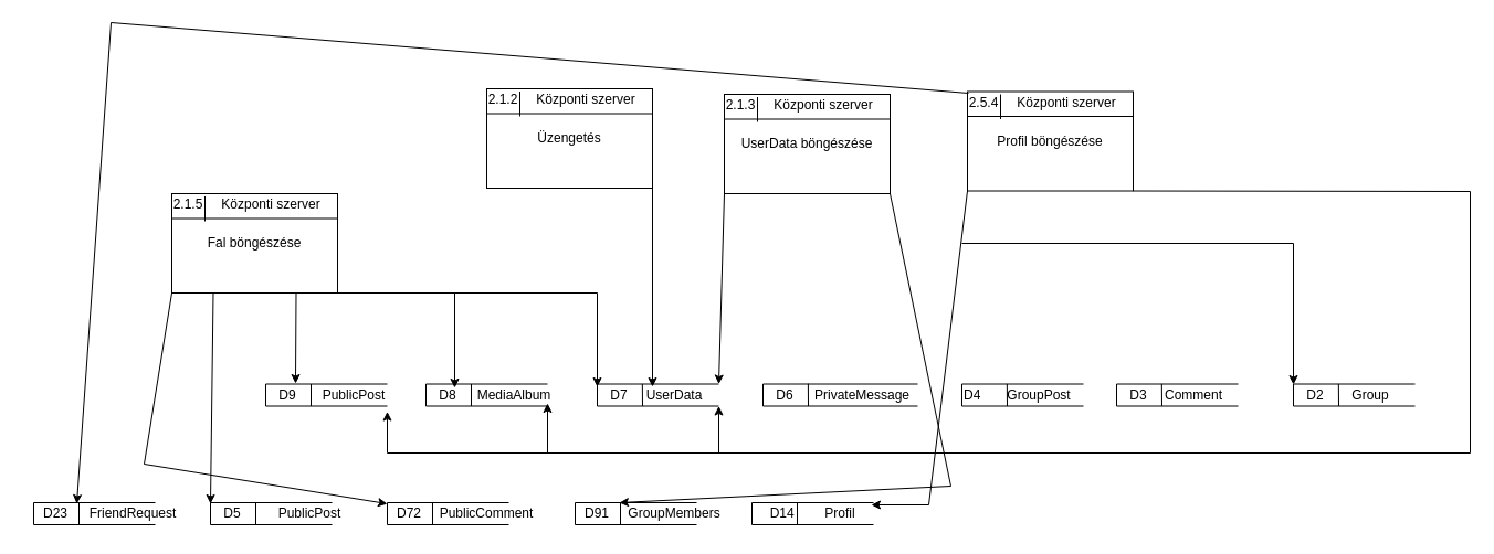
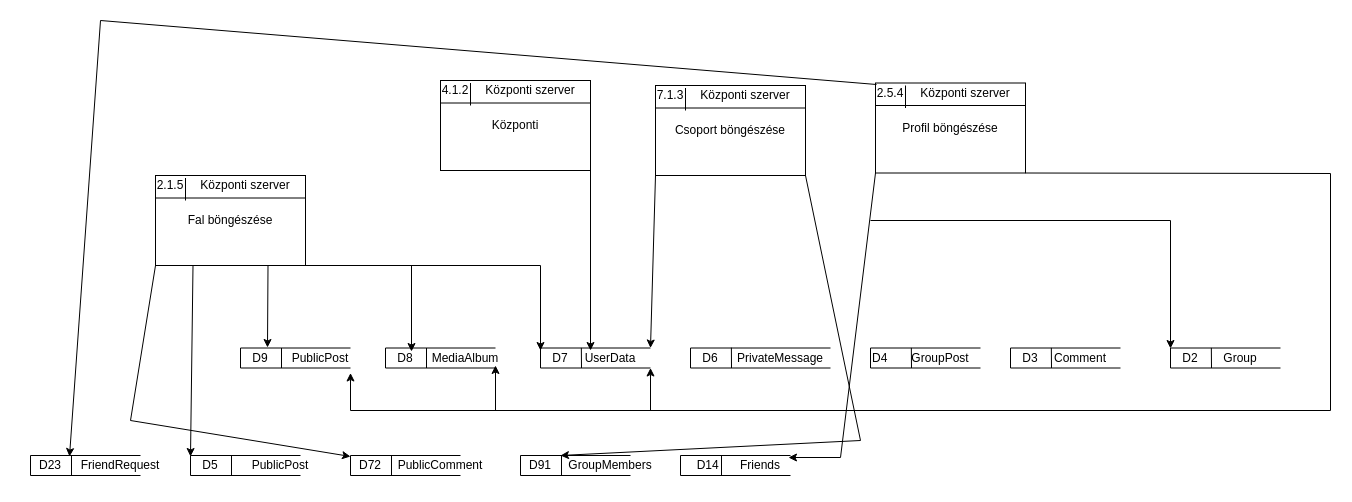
  <mxCell id="0" />
  <mxCell id="1" parent="0" />
  <mxCell id="2" value="" style="strokeWidth=1;html=1;shape=mxgraph.flowchart.annotation_1;align=left;pointerEvents=1;fillColor=#FFFFFF;" parent="1" vertex="1"><mxGeometry x="690" y="347.5" width="140" height="20" as="geometry" /></mxCell>
  <mxCell id="3" value="" style="endArrow=none;html=1;rounded=0;entryX=0.292;entryY=-0.017;entryDx=0;entryDy=0;entryPerimeter=0;" parent="1" target="2" edge="1"><mxGeometry width="50" height="50" relative="1" as="geometry"><mxPoint x="731" y="367.5" as="sourcePoint" /><mxPoint x="731" y="352.5" as="targetPoint" /></mxGeometry></mxCell>
  <mxCell id="4" value="D6" style="text;html=1;strokeColor=none;fillColor=none;align=center;verticalAlign=middle;whiteSpace=wrap;rounded=0;" parent="1" vertex="1"><mxGeometry x="680" y="342.5" width="60" height="30" as="geometry" /></mxCell>
  <mxCell id="5" value="PrivateMessage" style="text;html=1;strokeColor=none;fillColor=none;align=center;verticalAlign=middle;whiteSpace=wrap;rounded=0;" parent="1" vertex="1"><mxGeometry x="750" y="342.5" width="60" height="30" as="geometry" /></mxCell>
  <mxCell id="6" value="" style="strokeWidth=1;html=1;shape=mxgraph.flowchart.annotation_1;align=left;pointerEvents=1;fillColor=#FFFFFF;" parent="1" vertex="1"><mxGeometry x="540" y="347.5" width="110" height="20" as="geometry" /></mxCell>
  <mxCell id="7" value="" style="endArrow=none;html=1;rounded=0;entryX=0.014;entryY=0.163;entryDx=0;entryDy=0;entryPerimeter=0;" parent="1" target="9" edge="1"><mxGeometry width="50" height="50" relative="1" as="geometry"><mxPoint x="581" y="367.5" as="sourcePoint" /><mxPoint x="650" y="387.5" as="targetPoint" /></mxGeometry></mxCell>
  <mxCell id="8" value="D7" style="text;html=1;strokeColor=none;fillColor=none;align=center;verticalAlign=middle;whiteSpace=wrap;rounded=0;" parent="1" vertex="1"><mxGeometry x="530" y="342.5" width="60" height="30" as="geometry" /></mxCell>
  <mxCell id="9" value="UserData" style="text;html=1;strokeColor=none;fillColor=none;align=center;verticalAlign=middle;whiteSpace=wrap;rounded=0;" parent="1" vertex="1"><mxGeometry x="580" y="342.5" width="60" height="30" as="geometry" /></mxCell>
  <mxCell id="10" value="" style="strokeWidth=1;html=1;shape=mxgraph.flowchart.annotation_1;align=left;pointerEvents=1;fillColor=#FFFFFF;" parent="1" vertex="1"><mxGeometry x="385" y="347.5" width="110" height="20" as="geometry" /></mxCell>
  <mxCell id="11" value="" style="endArrow=none;html=1;rounded=0;" parent="1" edge="1"><mxGeometry width="50" height="50" relative="1" as="geometry"><mxPoint x="426" y="367.5" as="sourcePoint" /><mxPoint x="426" y="347.5" as="targetPoint" /></mxGeometry></mxCell>
  <mxCell id="12" value="D8" style="text;html=1;strokeColor=none;fillColor=none;align=center;verticalAlign=middle;whiteSpace=wrap;rounded=0;" parent="1" vertex="1"><mxGeometry x="375" y="342.5" width="60" height="30" as="geometry" /></mxCell>
  <mxCell id="13" value="MediaAlbum" style="text;html=1;strokeColor=none;fillColor=none;align=center;verticalAlign=middle;whiteSpace=wrap;rounded=0;" parent="1" vertex="1"><mxGeometry x="435" y="342.5" width="60" height="30" as="geometry" /></mxCell>
  <mxCell id="14" value="" style="strokeWidth=1;html=1;shape=mxgraph.flowchart.annotation_1;align=left;pointerEvents=1;fillColor=#FFFFFF;" parent="1" vertex="1"><mxGeometry x="240" y="347.5" width="110" height="20" as="geometry" /></mxCell>
  <mxCell id="15" value="" style="endArrow=none;html=1;rounded=0;" parent="1" edge="1"><mxGeometry width="50" height="50" relative="1" as="geometry"><mxPoint x="281" y="367.5" as="sourcePoint" /><mxPoint x="281" y="347.5" as="targetPoint" /></mxGeometry></mxCell>
  <mxCell id="16" value="D9" style="text;html=1;strokeColor=none;fillColor=none;align=center;verticalAlign=middle;whiteSpace=wrap;rounded=0;" parent="1" vertex="1"><mxGeometry x="230" y="342.5" width="60" height="30" as="geometry" /></mxCell>
  <mxCell id="17" value="PublicPost" style="text;html=1;strokeColor=none;fillColor=none;align=center;verticalAlign=middle;whiteSpace=wrap;rounded=0;" parent="1" vertex="1"><mxGeometry x="290" y="342.5" width="60" height="30" as="geometry" /></mxCell>
  <mxCell id="18" value="" style="strokeWidth=1;html=1;shape=mxgraph.flowchart.annotation_1;align=left;pointerEvents=1;fillColor=#FFFFFF;" parent="1" vertex="1"><mxGeometry x="1170" y="347.5" width="110" height="20" as="geometry" /></mxCell>
  <mxCell id="19" value="" style="endArrow=none;html=1;rounded=0;entryX=0.014;entryY=0.163;entryDx=0;entryDy=0;entryPerimeter=0;" parent="1" target="21" edge="1"><mxGeometry width="50" height="50" relative="1" as="geometry"><mxPoint x="1211" y="367.5" as="sourcePoint" /><mxPoint x="1280" y="387.5" as="targetPoint" /></mxGeometry></mxCell>
  <mxCell id="20" value="D2" style="text;html=1;strokeColor=none;fillColor=none;align=center;verticalAlign=middle;whiteSpace=wrap;rounded=0;" parent="1" vertex="1"><mxGeometry x="1160" y="342.5" width="60" height="30" as="geometry" /></mxCell>
  <mxCell id="21" value="Group" style="text;html=1;strokeColor=none;fillColor=none;align=center;verticalAlign=middle;whiteSpace=wrap;rounded=0;" parent="1" vertex="1"><mxGeometry x="1210" y="342.5" width="60" height="30" as="geometry" /></mxCell>
  <mxCell id="22" value="" style="strokeWidth=1;html=1;shape=mxgraph.flowchart.annotation_1;align=left;pointerEvents=1;fillColor=#FFFFFF;" parent="1" vertex="1"><mxGeometry x="1010" y="347.5" width="110" height="20" as="geometry" /></mxCell>
  <mxCell id="23" value="" style="endArrow=none;html=1;rounded=0;entryX=0.014;entryY=0.163;entryDx=0;entryDy=0;entryPerimeter=0;" parent="1" target="25" edge="1"><mxGeometry width="50" height="50" relative="1" as="geometry"><mxPoint x="1051" y="367.5" as="sourcePoint" /><mxPoint x="1120" y="387.5" as="targetPoint" /></mxGeometry></mxCell>
  <mxCell id="24" value="D3" style="text;html=1;strokeColor=none;fillColor=none;align=center;verticalAlign=middle;whiteSpace=wrap;rounded=0;" parent="1" vertex="1"><mxGeometry x="1000" y="342.5" width="60" height="30" as="geometry" /></mxCell>
  <mxCell id="25" value="&lt;div&gt;Comment&lt;/div&gt;" style="text;html=1;strokeColor=none;fillColor=none;align=center;verticalAlign=middle;whiteSpace=wrap;rounded=0;" parent="1" vertex="1"><mxGeometry x="1050" y="342.5" width="60" height="30" as="geometry" /></mxCell>
  <mxCell id="26" value="D4" style="strokeWidth=1;html=1;shape=mxgraph.flowchart.annotation_1;align=left;pointerEvents=1;fillColor=#FFFFFF;" parent="1" vertex="1"><mxGeometry x="870" y="347.5" width="110" height="20" as="geometry" /></mxCell>
  <mxCell id="27" value="" style="endArrow=none;html=1;rounded=0;entryX=0.014;entryY=0.163;entryDx=0;entryDy=0;entryPerimeter=0;" parent="1" target="28" edge="1"><mxGeometry width="50" height="50" relative="1" as="geometry"><mxPoint x="911" y="367.5" as="sourcePoint" /><mxPoint x="980" y="387.5" as="targetPoint" /></mxGeometry></mxCell>
  <mxCell id="28" value="GroupPost" style="text;html=1;strokeColor=none;fillColor=none;align=center;verticalAlign=middle;whiteSpace=wrap;rounded=0;" parent="1" vertex="1"><mxGeometry x="910" y="342.5" width="60" height="30" as="geometry" /></mxCell>
  <mxCell id="29" value="Fal böngészése" style="rounded=0;whiteSpace=wrap;html=1;fillColor=default;" parent="1" vertex="1"><mxGeometry x="155" y="175" width="150" height="90" as="geometry" /></mxCell>
  <mxCell id="30" value="2.1.5" style="text;html=1;strokeColor=none;fillColor=none;align=center;verticalAlign=middle;whiteSpace=wrap;rounded=0;" parent="1" vertex="1"><mxGeometry x="140" y="170" width="60" height="30" as="geometry" /></mxCell>
  <mxCell id="31" value="Központi szerver" style="text;html=1;strokeColor=none;fillColor=none;align=center;verticalAlign=middle;whiteSpace=wrap;rounded=0;" parent="1" vertex="1"><mxGeometry x="185" y="170" width="120" height="30" as="geometry" /></mxCell>
  <mxCell id="32" value="" style="endArrow=none;html=1;rounded=0;entryX=1;entryY=0.25;entryDx=0;entryDy=0;exitX=0;exitY=0.25;exitDx=0;exitDy=0;" parent="1" source="29" target="29" edge="1"><mxGeometry width="50" height="50" relative="1" as="geometry"><mxPoint x="15" y="495" as="sourcePoint" /><mxPoint x="65" y="445" as="targetPoint" /></mxGeometry></mxCell>
  <mxCell id="33" value="" style="endArrow=none;html=1;rounded=0;entryX=0;entryY=0.25;entryDx=0;entryDy=0;exitX=0;exitY=1;exitDx=0;exitDy=0;" parent="1" source="31" target="31" edge="1"><mxGeometry width="50" height="50" relative="1" as="geometry"><mxPoint x="15" y="495" as="sourcePoint" /><mxPoint x="65" y="445" as="targetPoint" /></mxGeometry></mxCell>
  <mxCell id="34" value="" style="endArrow=classic;html=1;rounded=0;exitX=0.75;exitY=1;exitDx=0;exitDy=0;" parent="1" source="29" edge="1"><mxGeometry width="50" height="50" relative="1" as="geometry"><mxPoint x="580" y="190" as="sourcePoint" /><mxPoint x="267" y="347" as="targetPoint" /></mxGeometry></mxCell>
  <mxCell id="35" value="" style="endArrow=classic;html=1;rounded=0;exitX=1;exitY=1;exitDx=0;exitDy=0;" parent="1" source="29" edge="1"><mxGeometry width="50" height="50" relative="1" as="geometry"><mxPoint x="580" y="190" as="sourcePoint" /><mxPoint x="540" y="350" as="targetPoint" /><Array as="points"><mxPoint x="540" y="265" /></Array></mxGeometry></mxCell>
- <mxCell id="36" value="Üzengetés" style="rounded=0;whiteSpace=wrap;html=1;fillColor=default;" parent="1" vertex="1"><mxGeometry x="440" y="80" width="150" height="90" as="geometry" /></mxCell>
- <mxCell id="37" value="2.1.2" style="text;html=1;strokeColor=none;fillColor=none;align=center;verticalAlign=middle;whiteSpace=wrap;rounded=0;" parent="1" vertex="1"><mxGeometry x="425" y="75" width="60" height="30" as="geometry" /></mxCell>
+ <mxCell id="36" value="Központi" style="rounded=0;whiteSpace=wrap;html=1;fillColor=default;" parent="1" vertex="1"><mxGeometry x="440" y="80" width="150" height="90" as="geometry" /></mxCell>
+ <mxCell id="37" value="4.1.2" style="text;html=1;strokeColor=none;fillColor=none;align=center;verticalAlign=middle;whiteSpace=wrap;rounded=0;" parent="1" vertex="1"><mxGeometry x="425" y="75" width="60" height="30" as="geometry" /></mxCell>
  <mxCell id="38" value="Központi szerver" style="text;html=1;strokeColor=none;fillColor=none;align=center;verticalAlign=middle;whiteSpace=wrap;rounded=0;" parent="1" vertex="1"><mxGeometry x="470" y="75" width="120" height="30" as="geometry" /></mxCell>
  <mxCell id="39" value="" style="endArrow=none;html=1;rounded=0;entryX=1;entryY=0.25;entryDx=0;entryDy=0;exitX=0;exitY=0.25;exitDx=0;exitDy=0;" parent="1" source="36" target="36" edge="1"><mxGeometry width="50" height="50" relative="1" as="geometry"><mxPoint x="300" y="400" as="sourcePoint" /><mxPoint x="350" y="350" as="targetPoint" /></mxGeometry></mxCell>
  <mxCell id="40" value="" style="endArrow=none;html=1;rounded=0;entryX=0;entryY=0.25;entryDx=0;entryDy=0;exitX=0;exitY=1;exitDx=0;exitDy=0;" parent="1" source="38" target="38" edge="1"><mxGeometry width="50" height="50" relative="1" as="geometry"><mxPoint x="300" y="400" as="sourcePoint" /><mxPoint x="350" y="350" as="targetPoint" /></mxGeometry></mxCell>
  <mxCell id="41" value="" style="endArrow=classic;html=1;rounded=0;exitX=1;exitY=1;exitDx=0;exitDy=0;" parent="1" source="36" edge="1"><mxGeometry width="50" height="50" relative="1" as="geometry"><mxPoint x="620" y="180" as="sourcePoint" /><mxPoint x="590" y="350" as="targetPoint" /></mxGeometry></mxCell>
- <mxCell id="42" value="UserData böngészése" style="rounded=0;whiteSpace=wrap;html=1;fillColor=default;" parent="1" vertex="1"><mxGeometry x="655" y="85" width="150" height="90" as="geometry" /></mxCell>
- <mxCell id="43" value="2.1.3" style="text;html=1;strokeColor=none;fillColor=none;align=center;verticalAlign=middle;whiteSpace=wrap;rounded=0;" parent="1" vertex="1"><mxGeometry x="640" y="80" width="60" height="30" as="geometry" /></mxCell>
+ <mxCell id="42" value="Csoport böngészése" style="rounded=0;whiteSpace=wrap;html=1;fillColor=default;" parent="1" vertex="1"><mxGeometry x="655" y="85" width="150" height="90" as="geometry" /></mxCell>
+ <mxCell id="43" value="7.1.3" style="text;html=1;strokeColor=none;fillColor=none;align=center;verticalAlign=middle;whiteSpace=wrap;rounded=0;" parent="1" vertex="1"><mxGeometry x="640" y="80" width="60" height="30" as="geometry" /></mxCell>
  <mxCell id="44" value="Központi szerver" style="text;html=1;strokeColor=none;fillColor=none;align=center;verticalAlign=middle;whiteSpace=wrap;rounded=0;" parent="1" vertex="1"><mxGeometry x="685" y="80" width="120" height="30" as="geometry" /></mxCell>
  <mxCell id="45" value="" style="endArrow=none;html=1;rounded=0;entryX=1;entryY=0.25;entryDx=0;entryDy=0;exitX=0;exitY=0.25;exitDx=0;exitDy=0;" parent="1" source="42" target="42" edge="1"><mxGeometry width="50" height="50" relative="1" as="geometry"><mxPoint x="515" y="405" as="sourcePoint" /><mxPoint x="565" y="355" as="targetPoint" /></mxGeometry></mxCell>
  <mxCell id="46" value="" style="endArrow=none;html=1;rounded=0;entryX=0;entryY=0.25;entryDx=0;entryDy=0;exitX=0;exitY=1;exitDx=0;exitDy=0;" parent="1" source="44" target="44" edge="1"><mxGeometry width="50" height="50" relative="1" as="geometry"><mxPoint x="515" y="405" as="sourcePoint" /><mxPoint x="565" y="355" as="targetPoint" /></mxGeometry></mxCell>
  <mxCell id="47" value="" style="endArrow=classic;html=1;rounded=0;entryX=1;entryY=0;entryDx=0;entryDy=0;entryPerimeter=0;exitX=0;exitY=1;exitDx=0;exitDy=0;" parent="1" source="42" target="6" edge="1"><mxGeometry width="50" height="50" relative="1" as="geometry"><mxPoint x="620" y="180" as="sourcePoint" /><mxPoint x="670" y="130" as="targetPoint" /></mxGeometry></mxCell>
  <mxCell id="48" value="Profil böngészése" style="rounded=0;whiteSpace=wrap;html=1;fillColor=default;" parent="1" vertex="1"><mxGeometry x="875" y="82.5" width="150" height="90" as="geometry" /></mxCell>
  <mxCell id="49" value="2.5.4" style="text;html=1;strokeColor=none;fillColor=none;align=center;verticalAlign=middle;whiteSpace=wrap;rounded=0;" parent="1" vertex="1"><mxGeometry x="860" y="77.5" width="60" height="30" as="geometry" /></mxCell>
  <mxCell id="50" value="Központi szerver" style="text;html=1;strokeColor=none;fillColor=none;align=center;verticalAlign=middle;whiteSpace=wrap;rounded=0;" parent="1" vertex="1"><mxGeometry x="905" y="77.5" width="120" height="30" as="geometry" /></mxCell>
  <mxCell id="51" value="" style="endArrow=none;html=1;rounded=0;entryX=1;entryY=0.25;entryDx=0;entryDy=0;exitX=0;exitY=0.25;exitDx=0;exitDy=0;" parent="1" source="48" target="48" edge="1"><mxGeometry width="50" height="50" relative="1" as="geometry"><mxPoint x="735" y="402.5" as="sourcePoint" /><mxPoint x="785" y="352.5" as="targetPoint" /></mxGeometry></mxCell>
  <mxCell id="52" value="" style="endArrow=none;html=1;rounded=0;entryX=0;entryY=0.25;entryDx=0;entryDy=0;exitX=0;exitY=1;exitDx=0;exitDy=0;" parent="1" source="50" target="50" edge="1"><mxGeometry width="50" height="50" relative="1" as="geometry"><mxPoint x="735" y="402.5" as="sourcePoint" /><mxPoint x="785" y="352.5" as="targetPoint" /></mxGeometry></mxCell>
  <mxCell id="53" value="" style="endArrow=classic;html=1;rounded=0;entryX=1;entryY=1;entryDx=0;entryDy=0;entryPerimeter=0;" parent="1" target="6" edge="1"><mxGeometry width="50" height="50" relative="1" as="geometry"><mxPoint x="650" y="410" as="sourcePoint" /><mxPoint x="700" y="210" as="targetPoint" /></mxGeometry></mxCell>
  <mxCell id="54" value="" style="endArrow=classic;html=1;rounded=0;entryX=1;entryY=1;entryDx=0;entryDy=0;exitX=1;exitY=1;exitDx=0;exitDy=0;" parent="1" source="48" target="17" edge="1"><mxGeometry width="50" height="50" relative="1" as="geometry"><mxPoint x="650" y="260" as="sourcePoint" /><mxPoint x="700" y="210" as="targetPoint" /><Array as="points"><mxPoint x="1330" y="173" /><mxPoint x="1330" y="410" /><mxPoint x="350" y="410" /></Array></mxGeometry></mxCell>
  <mxCell id="55" value="" style="endArrow=classic;html=1;rounded=0;entryX=1;entryY=0.75;entryDx=0;entryDy=0;" parent="1" target="13" edge="1"><mxGeometry width="50" height="50" relative="1" as="geometry"><mxPoint x="495" y="410" as="sourcePoint" /><mxPoint x="730" y="230" as="targetPoint" /></mxGeometry></mxCell>
  <mxCell id="56" value="" style="endArrow=classic;html=1;rounded=0;" parent="1" edge="1"><mxGeometry width="50" height="50" relative="1" as="geometry"><mxPoint x="411" y="265" as="sourcePoint" /><mxPoint x="411" y="351" as="targetPoint" /></mxGeometry></mxCell>
  <mxCell id="57" value="" style="endArrow=classic;html=1;rounded=0;" parent="1" edge="1"><mxGeometry width="50" height="50" relative="1" as="geometry"><mxPoint x="870" y="220" as="sourcePoint" /><mxPoint x="1170" y="348" as="targetPoint" /><Array as="points"><mxPoint x="1170" y="220" /></Array></mxGeometry></mxCell>
  <mxCell id="58" value="" style="strokeWidth=1;html=1;shape=mxgraph.flowchart.annotation_1;align=left;pointerEvents=1;fillColor=#FFFFFF;" vertex="1" parent="1"><mxGeometry x="680" y="455" width="110" height="20" as="geometry" /></mxCell>
  <mxCell id="59" value="" style="endArrow=none;html=1;rounded=0;" edge="1" parent="1"><mxGeometry width="50" height="50" relative="1" as="geometry"><mxPoint x="721" y="475" as="sourcePoint" /><mxPoint x="721" y="455" as="targetPoint" /></mxGeometry></mxCell>
  <mxCell id="60" value="D14&lt;span style=&quot;white-space: pre&quot;&gt;&#09;&lt;/span&gt;" style="text;html=1;strokeColor=none;fillColor=none;align=center;verticalAlign=middle;whiteSpace=wrap;rounded=0;" vertex="1" parent="1"><mxGeometry x="680" y="450" width="60" height="30" as="geometry" /></mxCell>
- <mxCell id="61" value="Profil" style="text;html=1;strokeColor=none;fillColor=none;align=center;verticalAlign=middle;whiteSpace=wrap;rounded=0;" vertex="1" parent="1"><mxGeometry x="730" y="450" width="60" height="30" as="geometry" /></mxCell>
+ <mxCell id="61" value="Friends" style="text;html=1;strokeColor=none;fillColor=none;align=center;verticalAlign=middle;whiteSpace=wrap;rounded=0;" vertex="1" parent="1"><mxGeometry x="730" y="450" width="60" height="30" as="geometry" /></mxCell>
  <mxCell id="62" value="" style="strokeWidth=1;html=1;shape=mxgraph.flowchart.annotation_1;align=left;pointerEvents=1;fillColor=#FFFFFF;" vertex="1" parent="1"><mxGeometry x="520" y="455" width="110" height="20" as="geometry" /></mxCell>
  <mxCell id="63" value="" style="endArrow=none;html=1;rounded=0;" edge="1" parent="1"><mxGeometry width="50" height="50" relative="1" as="geometry"><mxPoint x="561" y="475" as="sourcePoint" /><mxPoint x="561" y="455" as="targetPoint" /></mxGeometry></mxCell>
  <mxCell id="64" value="D91" style="text;html=1;strokeColor=none;fillColor=none;align=center;verticalAlign=middle;whiteSpace=wrap;rounded=0;" vertex="1" parent="1"><mxGeometry x="510" y="450" width="60" height="30" as="geometry" /></mxCell>
  <mxCell id="65" value="GroupMembers" style="text;html=1;strokeColor=none;fillColor=none;align=center;verticalAlign=middle;whiteSpace=wrap;rounded=0;" vertex="1" parent="1"><mxGeometry x="580" y="450" width="60" height="30" as="geometry" /></mxCell>
  <mxCell id="66" value="" style="strokeWidth=1;html=1;shape=mxgraph.flowchart.annotation_1;align=left;pointerEvents=1;fillColor=#FFFFFF;" vertex="1" parent="1"><mxGeometry x="350" y="455" width="110" height="20" as="geometry" /></mxCell>
  <mxCell id="67" value="" style="endArrow=none;html=1;rounded=0;" edge="1" parent="1"><mxGeometry width="50" height="50" relative="1" as="geometry"><mxPoint x="391" y="475" as="sourcePoint" /><mxPoint x="391" y="455" as="targetPoint" /></mxGeometry></mxCell>
  <mxCell id="68" value="D72" style="text;html=1;strokeColor=none;fillColor=none;align=center;verticalAlign=middle;whiteSpace=wrap;rounded=0;" vertex="1" parent="1"><mxGeometry x="340" y="450" width="60" height="30" as="geometry" /></mxCell>
  <mxCell id="69" value="PublicComment" style="text;html=1;strokeColor=none;fillColor=none;align=center;verticalAlign=middle;whiteSpace=wrap;rounded=0;" vertex="1" parent="1"><mxGeometry x="410" y="450" width="60" height="30" as="geometry" /></mxCell>
  <mxCell id="70" value="" style="strokeWidth=1;html=1;shape=mxgraph.flowchart.annotation_1;align=left;pointerEvents=1;fillColor=#FFFFFF;" vertex="1" parent="1"><mxGeometry x="30" y="455" width="110" height="20" as="geometry" /></mxCell>
  <mxCell id="71" value="" style="endArrow=none;html=1;rounded=0;" edge="1" parent="1"><mxGeometry width="50" height="50" relative="1" as="geometry"><mxPoint x="71" y="475" as="sourcePoint" /><mxPoint x="71" y="455" as="targetPoint" /></mxGeometry></mxCell>
  <mxCell id="72" value="D23" style="text;html=1;strokeColor=none;fillColor=none;align=center;verticalAlign=middle;whiteSpace=wrap;rounded=0;" vertex="1" parent="1"><mxGeometry x="20" y="450" width="60" height="30" as="geometry" /></mxCell>
  <mxCell id="73" value="FriendRequest" style="text;html=1;strokeColor=none;fillColor=none;align=center;verticalAlign=middle;whiteSpace=wrap;rounded=0;" vertex="1" parent="1"><mxGeometry x="90" y="450" width="60" height="30" as="geometry" /></mxCell>
  <mxCell id="74" value="" style="strokeWidth=1;html=1;shape=mxgraph.flowchart.annotation_1;align=left;pointerEvents=1;fillColor=#FFFFFF;" vertex="1" parent="1"><mxGeometry y="455" width="110" height="20" as="geometry" x="190" /></mxCell>
  <mxCell id="75" value="" style="endArrow=none;html=1;rounded=0;" edge="1" parent="1"><mxGeometry width="50" height="50" relative="1" as="geometry"><mxPoint x="231" y="475" as="sourcePoint" /><mxPoint x="231" y="455" as="targetPoint" /></mxGeometry></mxCell>
  <mxCell id="76" value="D5" style="text;html=1;strokeColor=none;fillColor=none;align=center;verticalAlign=middle;whiteSpace=wrap;rounded=0;" vertex="1" parent="1"><mxGeometry x="180" y="450" width="60" height="30" as="geometry" /></mxCell>
  <mxCell id="77" value="PublicPost" style="text;html=1;strokeColor=none;fillColor=none;align=center;verticalAlign=middle;whiteSpace=wrap;rounded=0;" vertex="1" parent="1"><mxGeometry x="250" y="450" width="60" height="30" as="geometry" /></mxCell>
  <mxCell id="78" value="" style="endArrow=classic;html=1;rounded=0;exitX=1;exitY=1;exitDx=0;exitDy=0;" edge="1" parent="1" source="42"><mxGeometry width="50" height="50" relative="1" as="geometry"><mxPoint x="600" y="560" as="sourcePoint" /><mxPoint x="560" y="455" as="targetPoint" /><Array as="points"><mxPoint x="860" y="440" /></Array></mxGeometry></mxCell>
  <mxCell id="79" value="" style="endArrow=classic;html=1;rounded=0;exitX=0;exitY=1;exitDx=0;exitDy=0;" edge="1" parent="1" source="29"><mxGeometry width="50" height="50" relative="1" as="geometry"><mxPoint y="590" as="sourcePoint" x="190" /><mxPoint x="350" y="456" as="targetPoint" /><Array as="points"><mxPoint x="130" y="420" /></Array></mxGeometry></mxCell>
  <mxCell id="80" value="" style="endArrow=classic;html=1;rounded=0;exitX=0.25;exitY=1;exitDx=0;exitDy=0;" edge="1" parent="1" source="29"><mxGeometry width="50" height="50" relative="1" as="geometry"><mxPoint x="-30" y="370" as="sourcePoint" /><mxPoint y="456" as="targetPoint" x="190" /></mxGeometry></mxCell>
  <mxCell id="81" value="" style="endArrow=classic;html=1;rounded=0;" edge="1" parent="1"><mxGeometry width="50" height="50" relative="1" as="geometry"><mxPoint x="876" y="84" as="sourcePoint" /><mxPoint x="69" y="456" as="targetPoint" /><Array as="points"><mxPoint x="100" y="20" /></Array></mxGeometry></mxCell>
  <mxCell id="82" value="" style="endArrow=classic;html=1;rounded=0;exitX=0;exitY=1;exitDx=0;exitDy=0;" edge="1" parent="1" source="48"><mxGeometry width="50" height="50" relative="1" as="geometry"><mxPoint x="750" y="560" as="sourcePoint" /><mxPoint x="788" y="457" as="targetPoint" /><Array as="points"><mxPoint x="840" y="457" /></Array></mxGeometry></mxCell>
